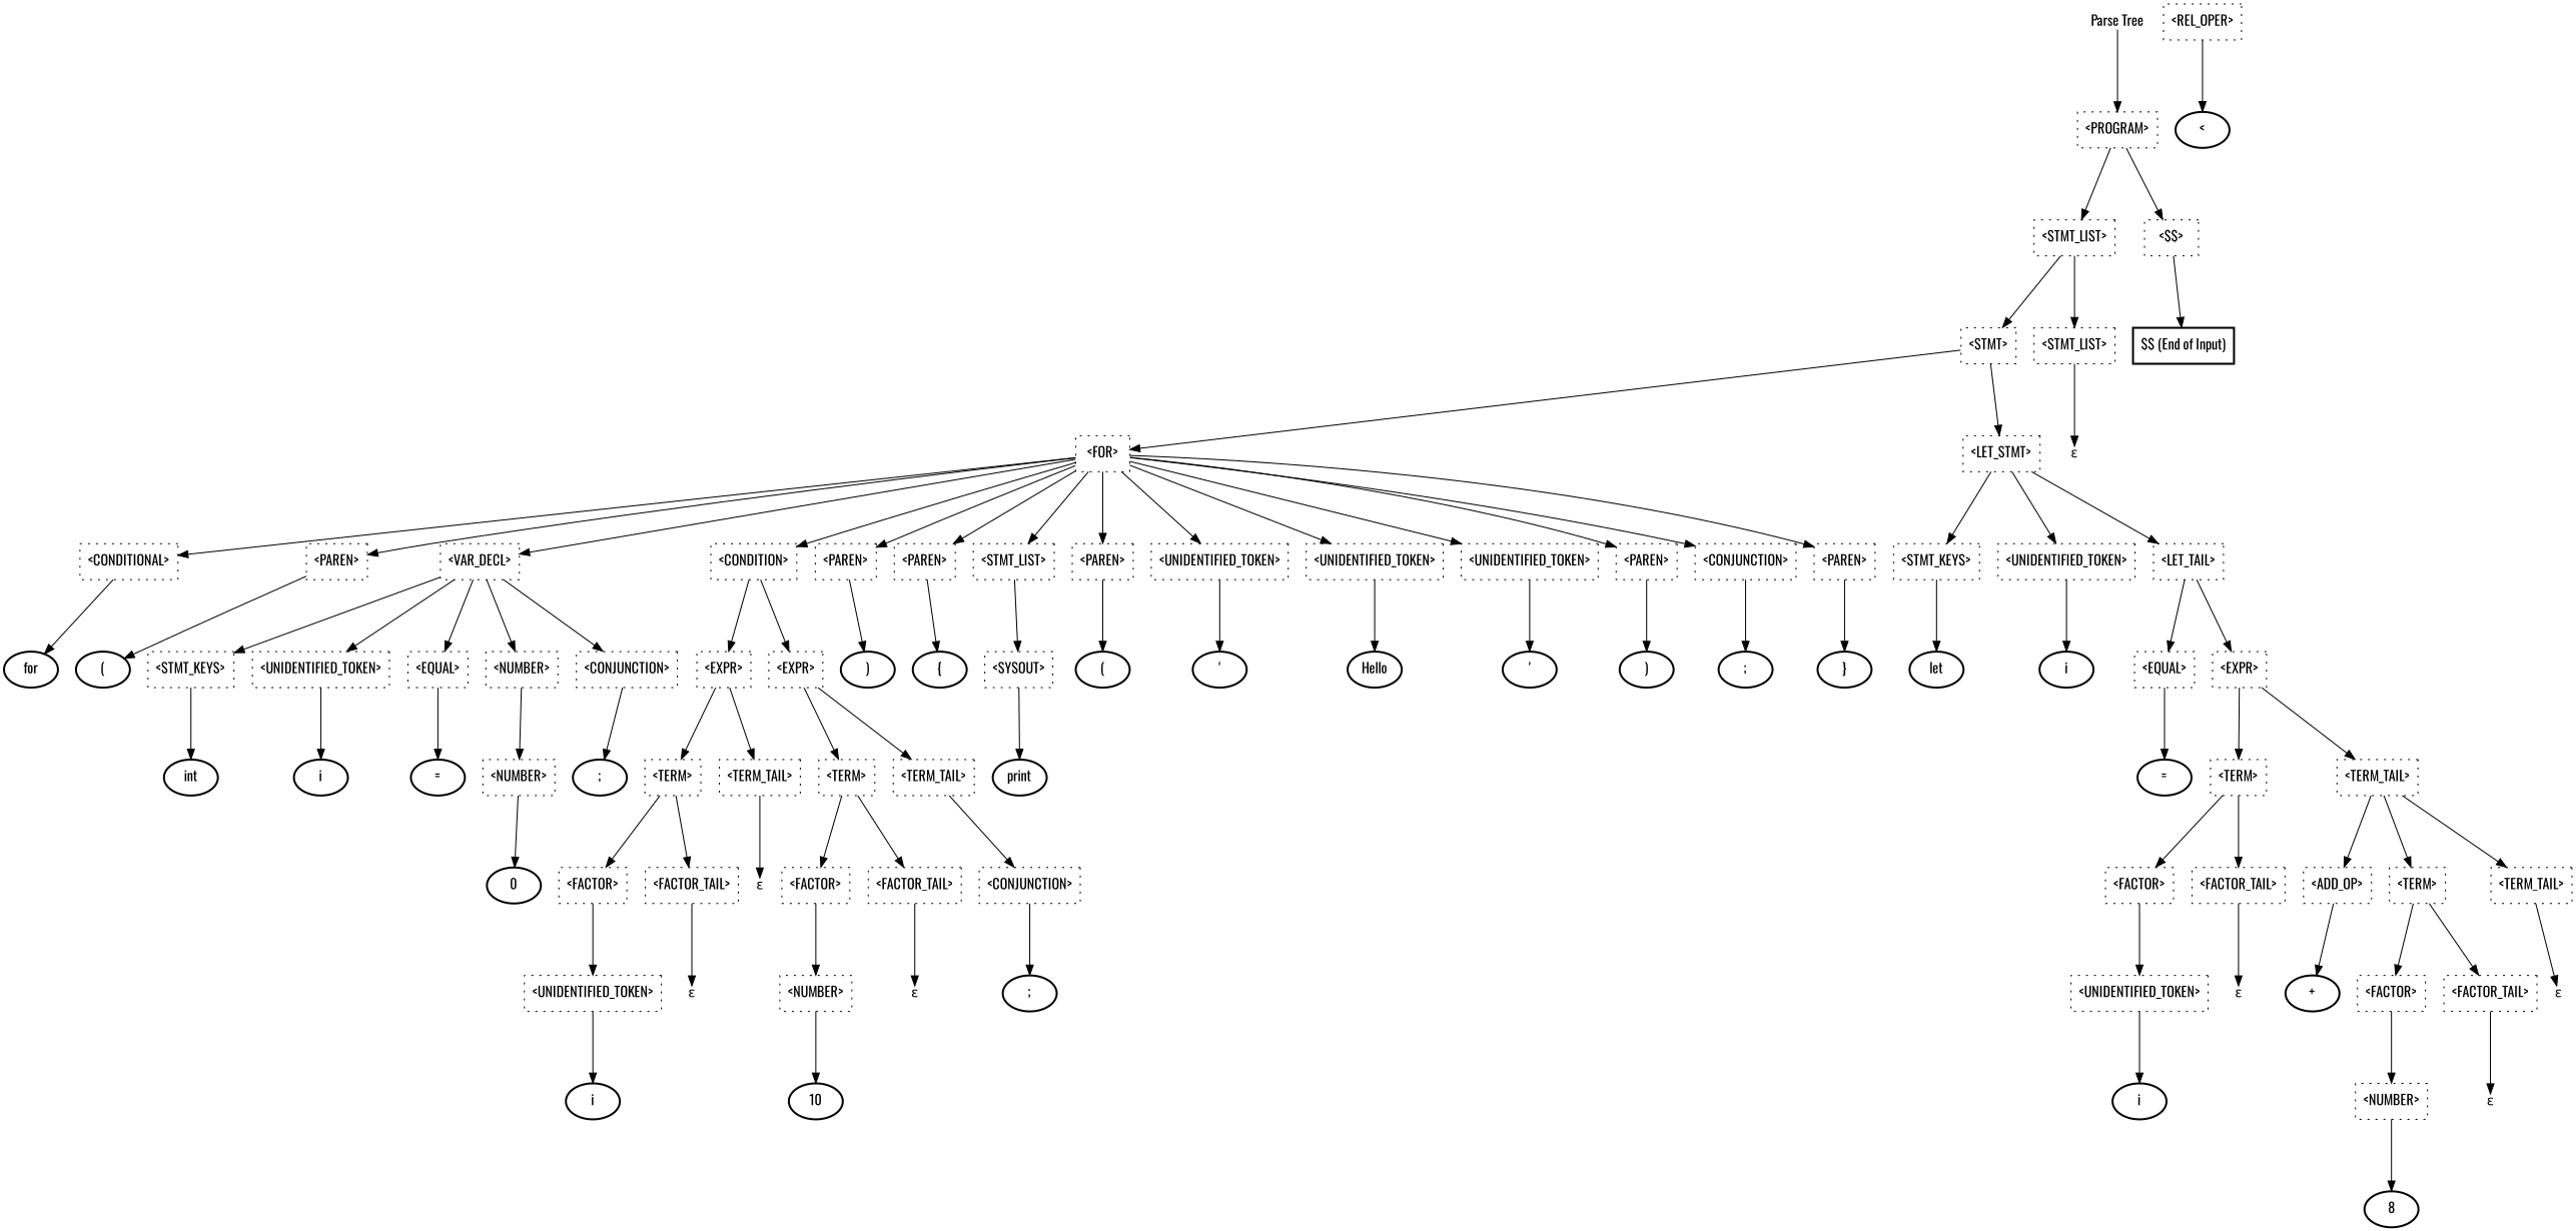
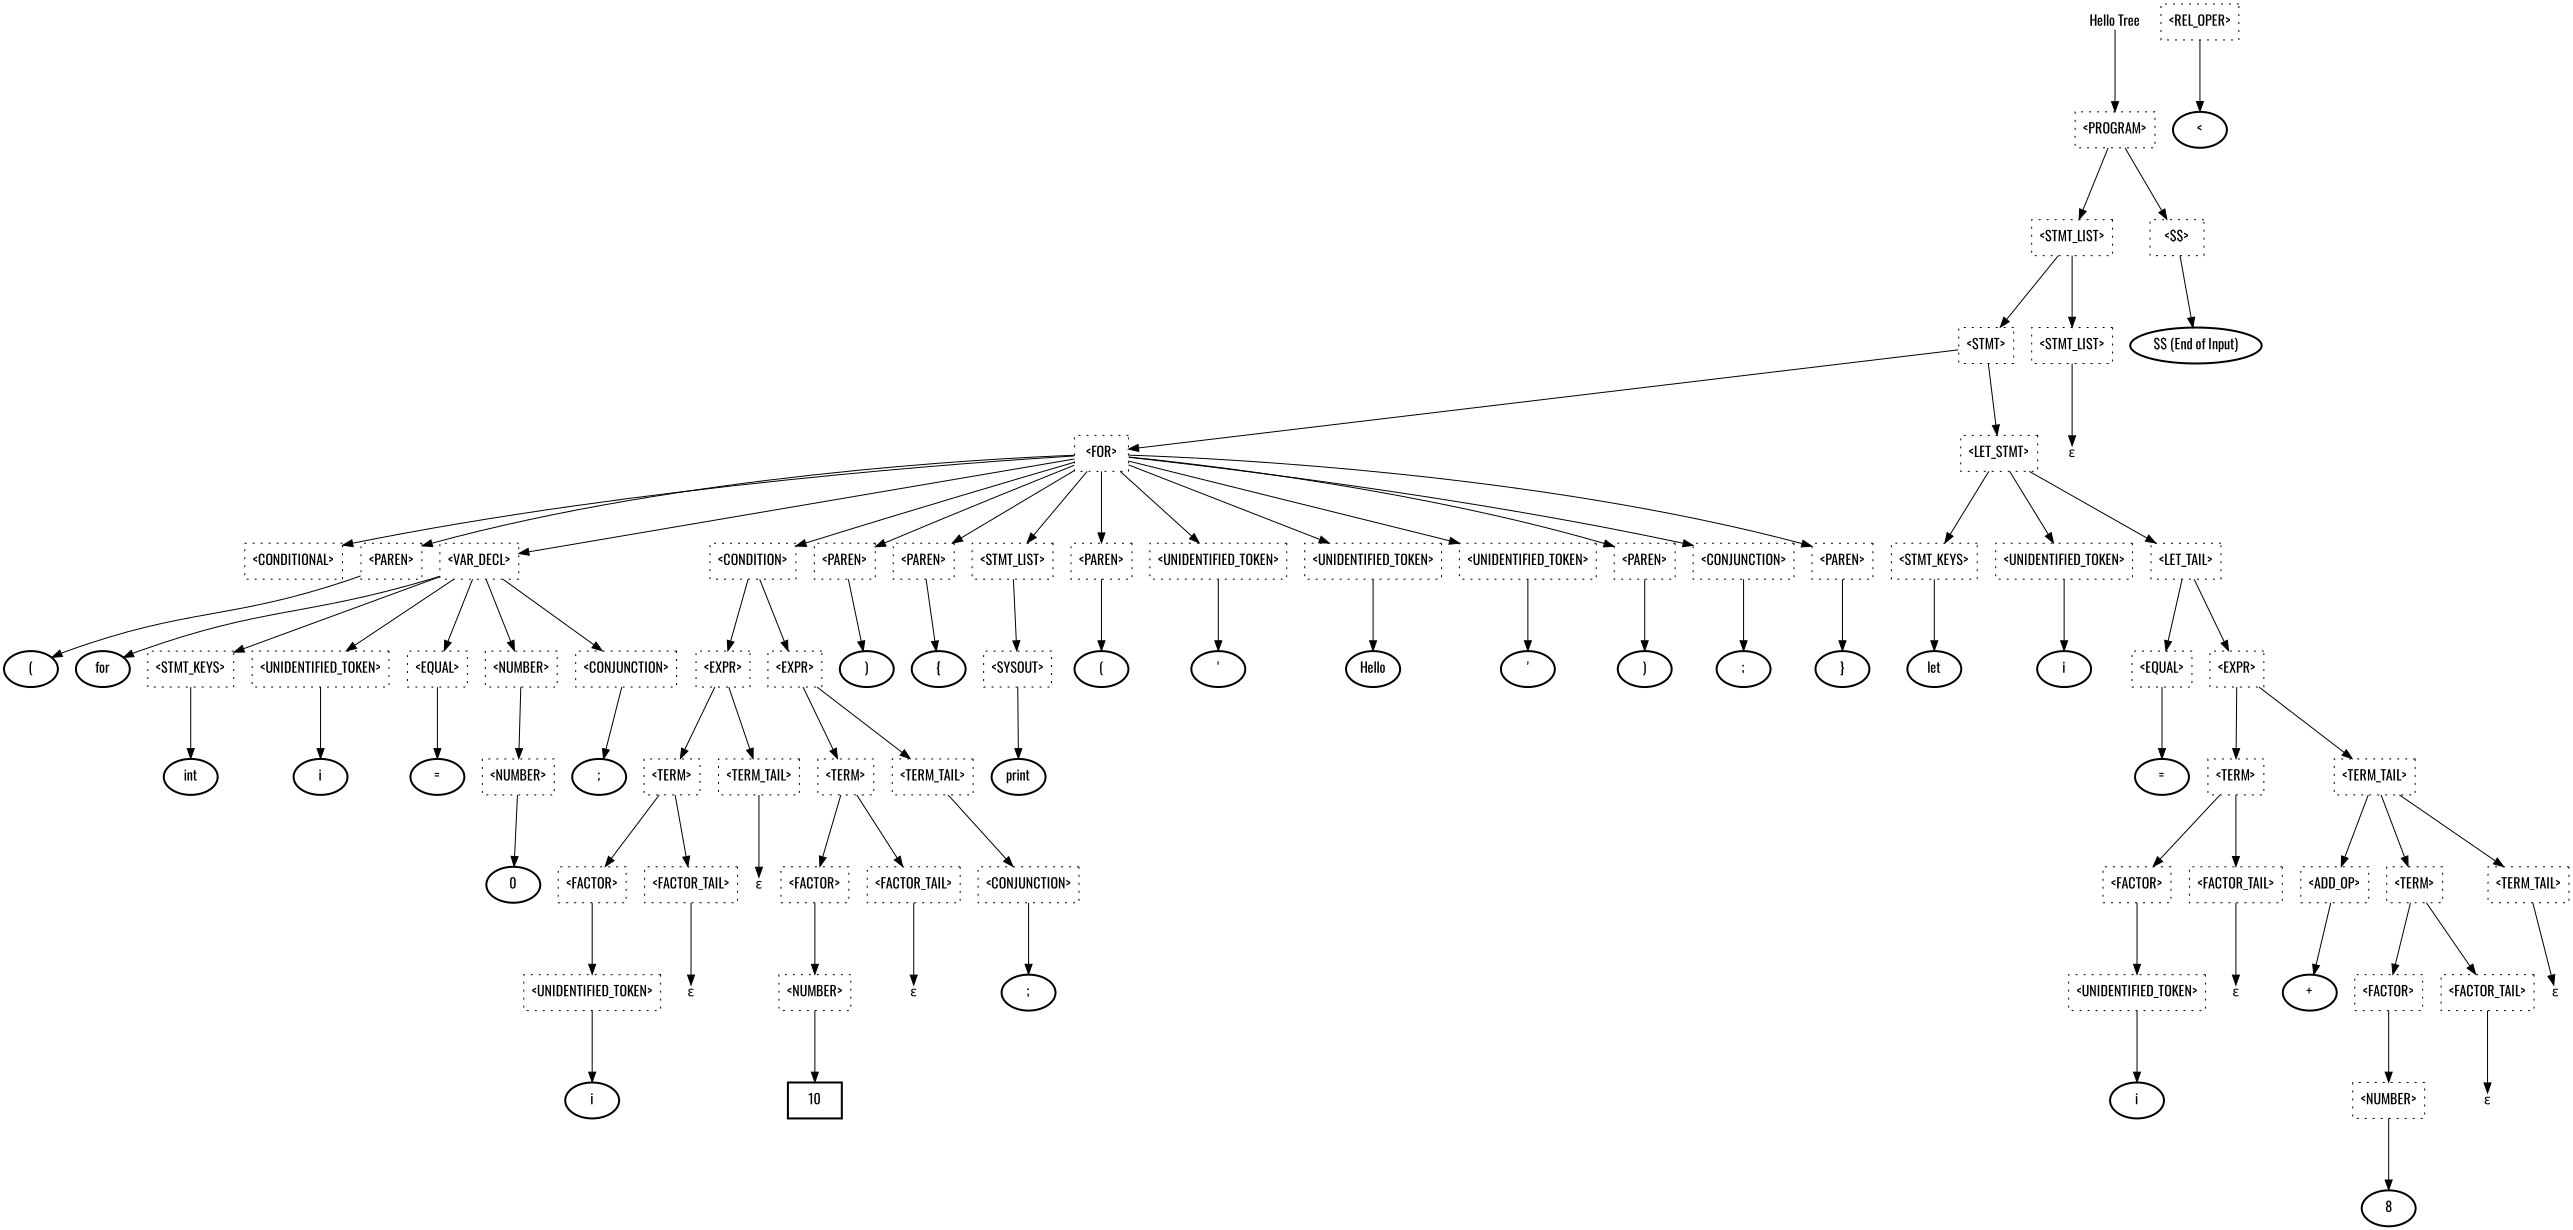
  digraph {
    fontname=Oswald
    ranksep=1
    node [fontname=Oswald shape=rect style=dotted]
    edge [fontname=Oswald]
-   n1 [label="Parse Tree" shape=plain]
+   n1 [label="Hello Tree" shape=plain]
    n2 [label="<PROGRAM>"]
    n3 [label="<STMT_LIST>"]
    n4 [label="<$$>"]
    n5 [label="<STMT>"]
    n6 [label="<STMT_LIST>"]
-   n7 [label="$$ (End of Input)" shape=box style=bold]
+   n7 [label="$$ (End of Input)" shape=oval style=bold]
    n8 [label="<FOR>"]
    n9 [label="<LET_STMT>"]
    n10 [label="&epsilon;" shape=plain]
    n11 [label="<CONDITIONAL>"]
    n12 [label="<PAREN>"]
    n13 [label="<VAR_DECL>"]
    n14 [label="<CONDITION>"]
    n15 [label="<PAREN>"]
    n16 [label="<PAREN>"]
    n17 [label="<STMT_LIST>"]
    n18 [label="<PAREN>"]
    n19 [label="<UNIDENTIFIED_TOKEN>"]
    n20 [label="<UNIDENTIFIED_TOKEN>"]
    n21 [label="<UNIDENTIFIED_TOKEN>"]
    n22 [label="<PAREN>"]
    n23 [label="<CONJUNCTION>"]
    n24 [label="<PAREN>"]
    n25 [label=for shape=oval style=bold]
    n26 [label="(" shape=oval style=bold]
    n27 [label="<STMT_KEYS>"]
    n28 [label="<UNIDENTIFIED_TOKEN>"]
    n29 [label="<EQUAL>"]
    n30 [label="<NUMBER>"]
    n31 [label="<CONJUNCTION>"]
    n32 [label="<EXPR>"]
    n33 [label="<EXPR>"]
    n34 [label="<REL_OPER>"]
    n35 [label="<" shape=oval style=bold]
    n36 [label="<STMT_KEYS>"]
    n37 [label="<UNIDENTIFIED_TOKEN>"]
    n38 [label="<LET_TAIL>"]
    n39 [label=")" shape=oval style=bold]
    n40 [label="{" shape=oval style=bold]
    n41 [label="<SYSOUT>"]
    n42 [label="(" shape=oval style=bold]
    n43 [label="'" shape=oval style=bold]
    n44 [label=Hello shape=oval style=bold]
    n45 [label="'" shape=oval style=bold]
    n46 [label=")" shape=oval style=bold]
    n47 [label=";" shape=oval style=bold]
    n48 [label="}" shape=oval style=bold]
    n49 [label=int shape=oval style=bold]
    n50 [label=i shape=oval style=bold]
    n51 [label="=" shape=oval style=bold]
    n52 [label="<NUMBER>"]
    n53 [label=";" shape=oval style=bold]
    n54 [label=0 shape=oval style=bold]
    n55 [label="<TERM>"]
    n56 [label="<TERM_TAIL>"]
    n57 [label="<TERM>"]
    n58 [label="<TERM_TAIL>"]
    n59 [label="<FACTOR>"]
    n60 [label="<FACTOR_TAIL>"]
    n61 [label="&epsilon;" shape=plain]
    n62 [label="<UNIDENTIFIED_TOKEN>"]
    n63 [label="&epsilon;" shape=plain]
    n64 [label=i shape=oval style=bold]
    n65 [label="<FACTOR>"]
    n66 [label="<FACTOR_TAIL>"]
    n67 [label="<CONJUNCTION>"]
    n68 [label="<NUMBER>"]
    n69 [label="&epsilon;" shape=plain]
-   n70 [label=10 shape=oval style=bold]
+   n70 [label=10 shape=box style=bold]
    n71 [label=";" shape=oval style=bold]
    n72 [label=let shape=oval style=bold]
    n73 [label=i shape=oval style=bold]
    n74 [label="<EQUAL>"]
    n75 [label="<EXPR>"]
    n76 [label="=" shape=oval style=bold]
    n77 [label="<TERM>"]
    n78 [label="<TERM_TAIL>"]
    n79 [label="<FACTOR>"]
    n80 [label="<FACTOR_TAIL>"]
    n81 [label="<ADD_OP>"]
    n82 [label="<TERM>"]
    n83 [label="<TERM_TAIL>"]
    n84 [label="<UNIDENTIFIED_TOKEN>"]
    n85 [label="&epsilon;" shape=plain]
    n86 [label=i shape=oval style=bold]
    n87 [label="+" shape=oval style=bold]
    n88 [label="<FACTOR>"]
    n89 [label="<FACTOR_TAIL>"]
    n90 [label="&epsilon;" shape=plain]
    n91 [label="<NUMBER>"]
    n92 [label="&epsilon;" shape=plain]
    n93 [label=8 shape=oval style=bold]
    n94 [label=print shape=oval style=bold]
    n1 -> n2
    n2 -> n3
    n2 -> n4
    n3 -> n5
    n3 -> n6
    n4 -> n7
    n5 -> n8
    n5 -> n9
    n6 -> n10
    n8 -> n11
    n8 -> n12
    n8 -> n13
    n8 -> n14
    n8 -> n15
    n8 -> n16
    n8 -> n17
    n8 -> n18
    n8 -> n19
    n8 -> n20
    n8 -> n21
    n8 -> n22
    n8 -> n23
    n8 -> n24
    n9 -> n36
    n9 -> n37
    n9 -> n38
-   n11 -> n25
+   n13 -> n25
    n12 -> n26
    n13 -> n27
    n13 -> n28
    n13 -> n29
    n13 -> n30
    n13 -> n31
    n14 -> n32
    n14 -> n33
    n15 -> n39
    n16 -> n40
    n17 -> n41
    n18 -> n42
    n19 -> n43
    n20 -> n44
    n21 -> n45
    n22 -> n46
    n23 -> n47
    n24 -> n48
    n27 -> n49
    n28 -> n50
    n29 -> n51
    n30 -> n52
    n31 -> n53
    n32 -> n55
    n32 -> n56
    n33 -> n57
    n33 -> n58
    n34 -> n35
    n36 -> n72
    n37 -> n73
    n38 -> n74
    n38 -> n75
    n41 -> n94
    n52 -> n54
    n55 -> n59
    n55 -> n60
    n56 -> n61
    n57 -> n65
    n57 -> n66
    n58 -> n67
    n59 -> n62
    n60 -> n63
    n62 -> n64
    n65 -> n68
    n66 -> n69
    n67 -> n71
    n68 -> n70
    n74 -> n76
    n75 -> n77
    n75 -> n78
    n77 -> n79
    n77 -> n80
    n78 -> n81
    n78 -> n82
    n78 -> n83
    n79 -> n84
    n80 -> n85
    n81 -> n87
    n82 -> n88
    n82 -> n89
    n83 -> n90
    n84 -> n86
    n88 -> n91
    n89 -> n92
    n91 -> n93
  }
